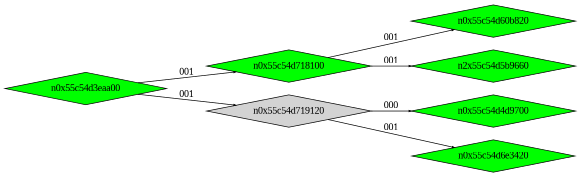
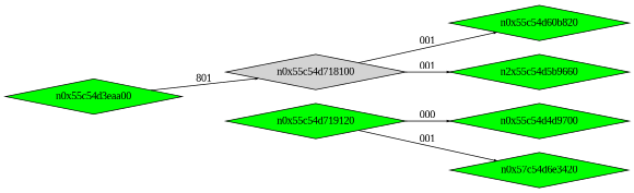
  digraph {
    fontname="Liberation Serif"
    rankdir=LR
    node [fillcolor=green fontname="Liberation Serif" shape=diamond style=filled]
    edge [arrowsize=.3 fontname="Liberation Serif"]
    n0x55c54d3eaa00 [height=.1 width=.1]
-   n0x55c54d718100 [height=.1 width=.1]
-   n0x55c54d719120 [height=.1 width=.1 fillcolor=""]
+   n0x55c54d718100 [height=.1 width=.1 fillcolor=""]
+   n0x55c54d719120 [height=.1 width=.1]
    n0x55c54d60b820 [height=.1 width=.1]
    n5 [height=.1 label=n2x55c54d5b9660 width=.1]
    n0x55c54d4d9700 [height=.1 width=.1]
-   n0x55c54d6e3420 [height=.1 width=.1]
-   n0x55c54d3eaa00 -> n0x55c54d718100 [label=001]
-   n0x55c54d3eaa00 -> n0x55c54d719120 [label=001]
+   n0x55c54d6e3420 [height=.1 width=.1 label=n0x57c54d6e3420]
+   n0x55c54d3eaa00 -> n0x55c54d718100 [label=801]
    n0x55c54d718100 -> n0x55c54d60b820 [label=001]
    n0x55c54d718100 -> n5 [label=001]
    n0x55c54d719120 -> n0x55c54d4d9700 [label=000]
    n0x55c54d719120 -> n0x55c54d6e3420 [label=001]
  }
